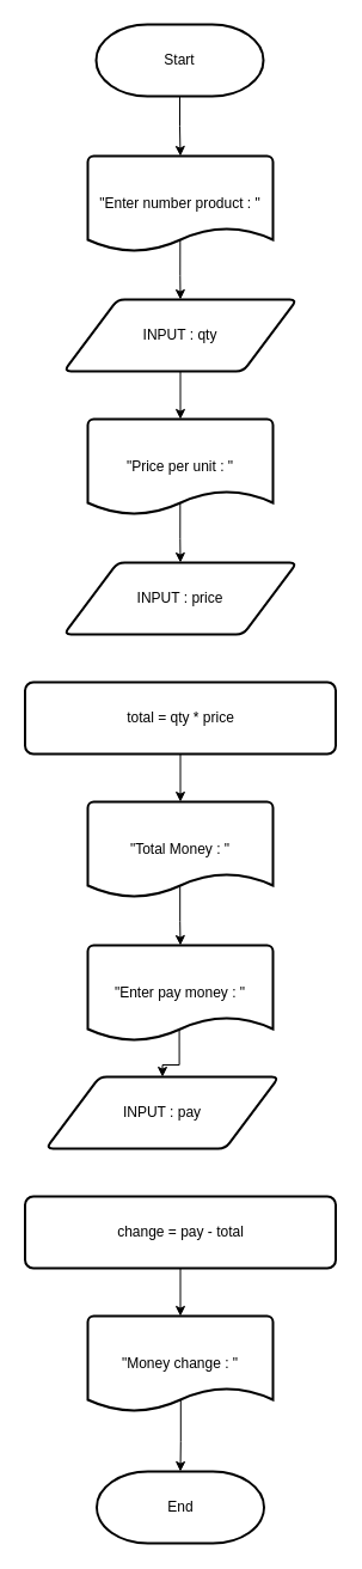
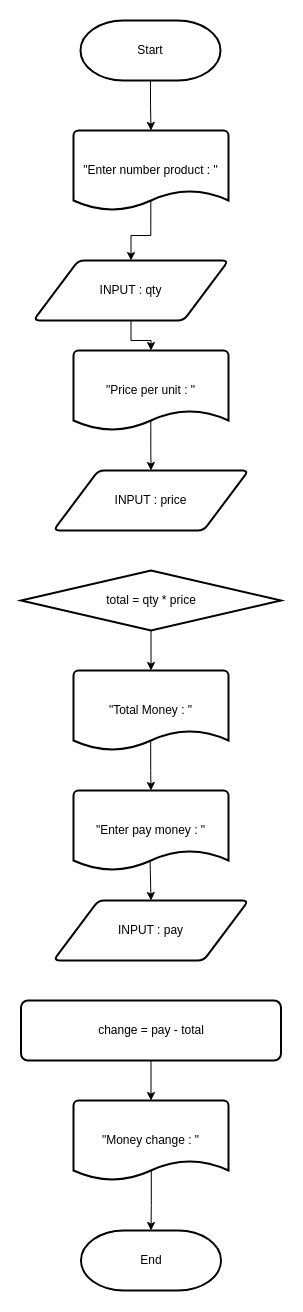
  <mxCell id="0" />
  <mxCell id="1" parent="0" />
  <mxCell id="2" value="Start" style="strokeWidth=2;html=1;shape=mxgraph.flowchart.terminator;whiteSpace=wrap;" vertex="1" parent="1"><mxGeometry x="80" y="20" width="140" height="60" as="geometry" /></mxCell>
  <mxCell id="3" style="edgeStyle=orthogonalEdgeStyle;rounded=0;orthogonalLoop=1;jettySize=auto;html=1;entryX=0.5;entryY=0;entryDx=0;entryDy=0;exitX=0.499;exitY=0.877;exitDx=0;exitDy=0;exitPerimeter=0;" edge="1" parent="1" source="4" target="6"><mxGeometry relative="1" as="geometry" /></mxCell>
  <mxCell id="4" value="&quot;Enter number product : &quot;" style="strokeWidth=2;html=1;shape=mxgraph.flowchart.document2;whiteSpace=wrap;size=0.25;" vertex="1" parent="1"><mxGeometry x="73" y="130" width="155" height="80" as="geometry" /></mxCell>
  <mxCell id="5" style="edgeStyle=orthogonalEdgeStyle;rounded=0;orthogonalLoop=1;jettySize=auto;html=1;exitX=0.5;exitY=1;exitDx=0;exitDy=0;exitPerimeter=0;entryX=0.5;entryY=0;entryDx=0;entryDy=0;entryPerimeter=0;" edge="1" parent="1" source="2" target="4"><mxGeometry relative="1" as="geometry" /></mxCell>
- <mxCell id="6" value="INPUT : qty" style="shape=parallelogram;html=1;strokeWidth=2;perimeter=parallelogramPerimeter;whiteSpace=wrap;rounded=1;arcSize=12;size=0.23;" vertex="1" parent="1"><mxGeometry x="53" y="250" width="195" height="60" as="geometry" /></mxCell>
+ <mxCell id="6" value="INPUT : qty" style="shape=parallelogram;html=1;strokeWidth=2;perimeter=parallelogramPerimeter;whiteSpace=wrap;rounded=1;arcSize=12;size=0.23;" vertex="1" parent="1"><mxGeometry x="33" y="260" width="195" height="60" as="geometry" /></mxCell>
  <mxCell id="7" style="edgeStyle=orthogonalEdgeStyle;rounded=0;orthogonalLoop=1;jettySize=auto;html=1;entryX=0.5;entryY=0;entryDx=0;entryDy=0;exitX=0.499;exitY=0.83;exitDx=0;exitDy=0;exitPerimeter=0;" edge="1" parent="1" source="8" target="9"><mxGeometry relative="1" as="geometry" /></mxCell>
  <mxCell id="8" value="&quot;Price per unit : &quot;" style="strokeWidth=2;html=1;shape=mxgraph.flowchart.document2;whiteSpace=wrap;size=0.25;" vertex="1" parent="1"><mxGeometry x="73" y="350" width="155" height="80" as="geometry" /></mxCell>
  <mxCell id="9" value="INPUT : price" style="shape=parallelogram;html=1;strokeWidth=2;perimeter=parallelogramPerimeter;whiteSpace=wrap;rounded=1;arcSize=12;size=0.23;" vertex="1" parent="1"><mxGeometry x="53" y="470" width="195" height="60" as="geometry" /></mxCell>
  <mxCell id="10" style="edgeStyle=orthogonalEdgeStyle;rounded=0;orthogonalLoop=1;jettySize=auto;html=1;entryX=0.5;entryY=0;entryDx=0;entryDy=0;entryPerimeter=0;" edge="1" parent="1" source="6" target="8"><mxGeometry relative="1" as="geometry" /></mxCell>
- <mxCell id="11" value="total = qty * price" style="rounded=1;whiteSpace=wrap;html=1;absoluteArcSize=1;arcSize=14;strokeWidth=2;" vertex="1" parent="1"><mxGeometry x="20.5" y="570" width="260" height="60" as="geometry" /></mxCell>
+ <mxCell id="11" value="total = qty * price" style="rhombus;whiteSpace=wrap;html=1;absoluteArcSize=1;arcSize=14;strokeWidth=2;" vertex="1" parent="1"><mxGeometry x="20.5" y="570" width="260" height="60" as="geometry" /></mxCell>
  <mxCell id="12" value="&quot;Total Money : &quot;" style="strokeWidth=2;html=1;shape=mxgraph.flowchart.document2;whiteSpace=wrap;size=0.25;" vertex="1" parent="1"><mxGeometry x="73" y="670" width="155" height="80" as="geometry" /></mxCell>
  <mxCell id="13" style="edgeStyle=orthogonalEdgeStyle;rounded=0;orthogonalLoop=1;jettySize=auto;html=1;entryX=0.5;entryY=0;entryDx=0;entryDy=0;exitX=0.494;exitY=0.876;exitDx=0;exitDy=0;exitPerimeter=0;" edge="1" parent="1" source="14" target="15"><mxGeometry relative="1" as="geometry" /></mxCell>
  <mxCell id="14" value="&quot;Enter pay money : &quot;" style="strokeWidth=2;html=1;shape=mxgraph.flowchart.document2;whiteSpace=wrap;size=0.25;" vertex="1" parent="1"><mxGeometry x="73" y="790" width="155" height="80" as="geometry" /></mxCell>
- <mxCell id="15" value="INPUT : pay" style="shape=parallelogram;html=1;strokeWidth=2;perimeter=parallelogramPerimeter;whiteSpace=wrap;rounded=1;arcSize=12;size=0.23;" vertex="1" parent="1"><mxGeometry x="38" y="900" width="195" height="60" as="geometry" /></mxCell>
+ <mxCell id="15" value="INPUT : pay" style="shape=parallelogram;html=1;strokeWidth=2;perimeter=parallelogramPerimeter;whiteSpace=wrap;rounded=1;arcSize=12;size=0.23;" vertex="1" parent="1"><mxGeometry x="53" y="900" width="195" height="60" as="geometry" /></mxCell>
  <mxCell id="16" value="change = pay - total" style="rounded=1;whiteSpace=wrap;html=1;absoluteArcSize=1;arcSize=14;strokeWidth=2;" vertex="1" parent="1"><mxGeometry x="20.5" y="1000" width="260" height="60" as="geometry" /></mxCell>
  <mxCell id="17" value="&quot;Money change : &quot;" style="strokeWidth=2;html=1;shape=mxgraph.flowchart.document2;whiteSpace=wrap;size=0.25;" vertex="1" parent="1"><mxGeometry x="73" y="1100" width="155" height="80" as="geometry" /></mxCell>
  <mxCell id="18" style="edgeStyle=orthogonalEdgeStyle;rounded=0;orthogonalLoop=1;jettySize=auto;html=1;entryX=0.5;entryY=0;entryDx=0;entryDy=0;entryPerimeter=0;" edge="1" parent="1" source="11" target="12"><mxGeometry relative="1" as="geometry" /></mxCell>
  <mxCell id="19" style="edgeStyle=orthogonalEdgeStyle;rounded=0;orthogonalLoop=1;jettySize=auto;html=1;entryX=0.5;entryY=0;entryDx=0;entryDy=0;entryPerimeter=0;exitX=0.498;exitY=0.887;exitDx=0;exitDy=0;exitPerimeter=0;" edge="1" parent="1" source="12" target="14"><mxGeometry relative="1" as="geometry" /></mxCell>
  <mxCell id="20" style="edgeStyle=orthogonalEdgeStyle;rounded=0;orthogonalLoop=1;jettySize=auto;html=1;entryX=0.5;entryY=0;entryDx=0;entryDy=0;entryPerimeter=0;" edge="1" parent="1" source="16" target="17"><mxGeometry relative="1" as="geometry" /></mxCell>
  <mxCell id="21" value="End" style="strokeWidth=2;html=1;shape=mxgraph.flowchart.terminator;whiteSpace=wrap;" vertex="1" parent="1"><mxGeometry x="80.5" y="1230" width="140" height="60" as="geometry" /></mxCell>
  <mxCell id="22" style="edgeStyle=orthogonalEdgeStyle;rounded=0;orthogonalLoop=1;jettySize=auto;html=1;entryX=0.5;entryY=0;entryDx=0;entryDy=0;entryPerimeter=0;exitX=0.502;exitY=0.882;exitDx=0;exitDy=0;exitPerimeter=0;" edge="1" parent="1" source="17" target="21"><mxGeometry relative="1" as="geometry" /></mxCell>
